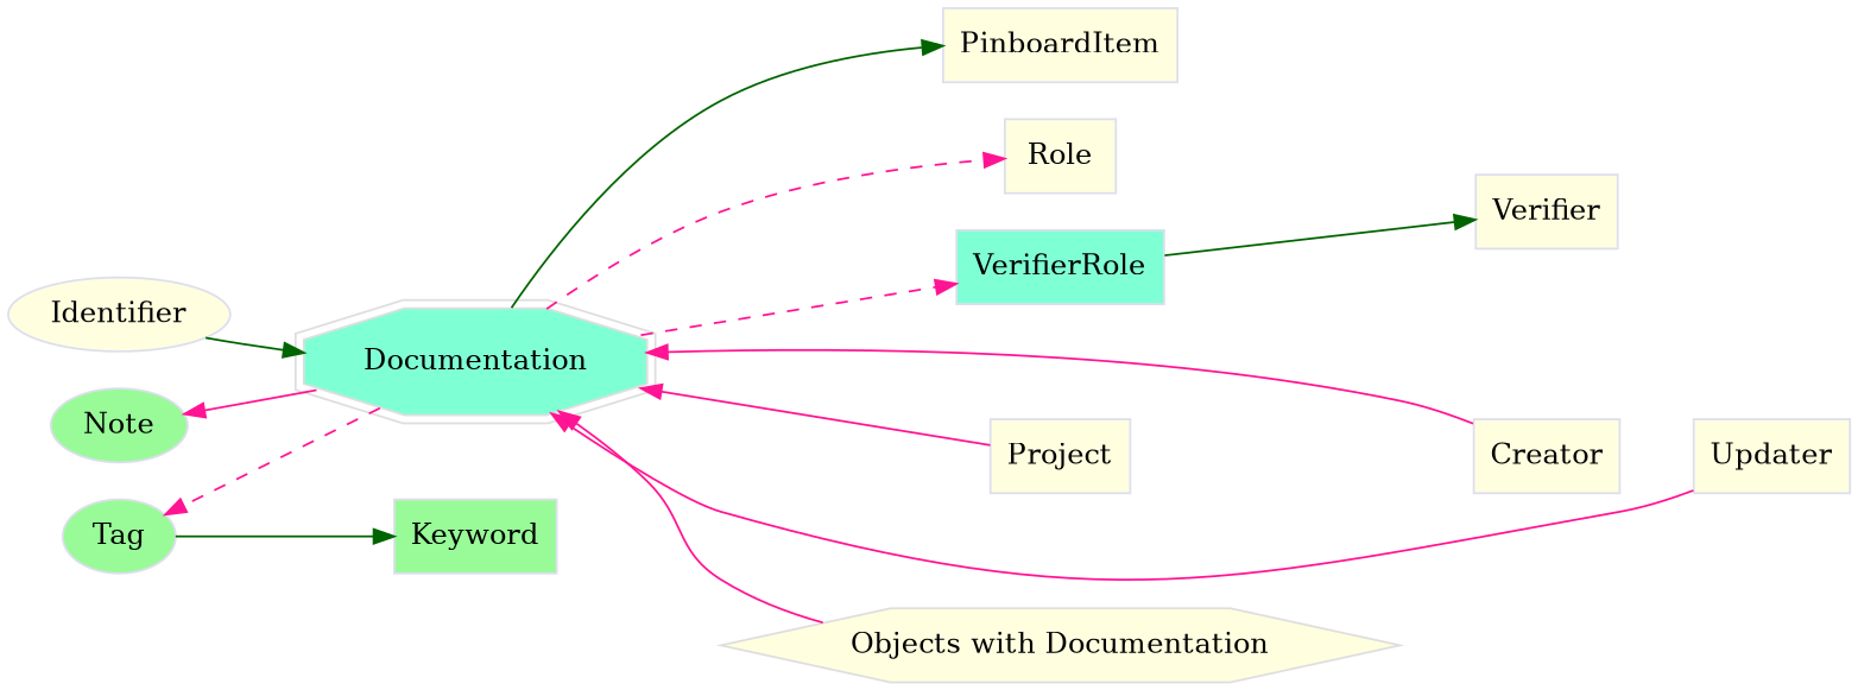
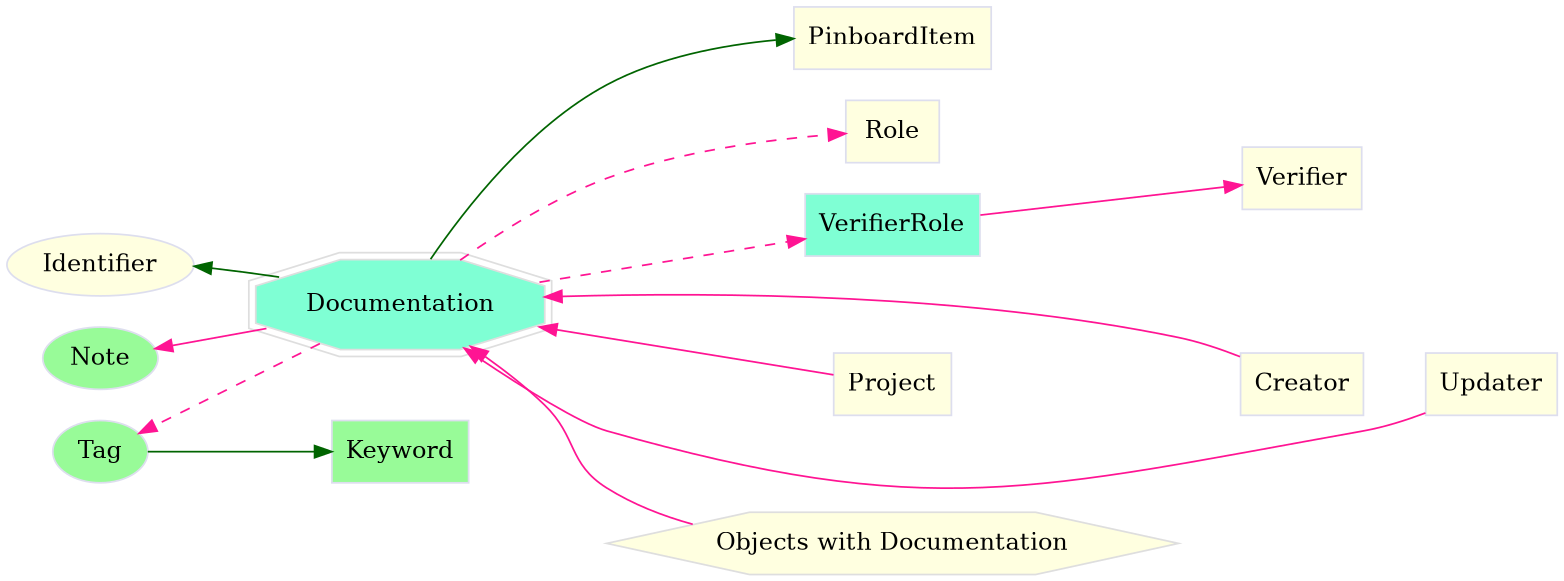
  digraph {
    rankdir=LR
    node [color="#dddeee" fillcolor=lightyellow group=supporting shape=box style=filled]
    edge [color=deeppink style=solid]
    n1 [group=annotator height=0.5 label=Identifier shape=oval width=1.1916]
    n2 [fillcolor=palegreen group=annotator height=0.5 label=Tag shape=oval width=0.75]
    n3 [fillcolor=palegreen group=annotator height=0.5 label=Note shape=oval width=0.77632]
    n4 [color="#dedede" fillcolor=aquamarine group=target height=0.61111 label=Documentation shape=doubleoctagon width=2.0848]
    n5 [fillcolor=palegreen height=0.5 label=Keyword width=0.93056]
    n6 [height=0.5 label=PinboardItem width=1.2639]
    n7 [height=0.5 label=Role width=0.75]
    n8 [fillcolor=aquamarine height=0.5 label=VerifierRole width=1.1528]
    n9 [height=0.5 label=Verifier width=0.79167]
    n10 [height=0.5 label=Creator width=0.79167]
    n11 [height=0.5 label=Project width=0.76389]
    n12 [height=0.5 label=Updater width=0.83333]
    n13 [color="#dedede" group=polymorphic height=0.5 label="Objects with Documentation" shape=hexagon width=3.6065]
    subgraph sub_1 {
      rank=min
      n1
      n2
      n3
    }
    subgraph sub_2 {
    }
    subgraph sub_3 {
      n4
      n5
      n6
      n7
      n8
      n9
      n10
      n11
      n12
    }
    n2 -> n5 [color=darkgreen]
-   n1 -> n4 [color=darkgreen]
+   n4 -> n1 [color=darkgreen]
    n4 -> n2 [style=dashed]
    n4 -> n3
    n4 -> n6 [color=darkgreen]
    n4 -> n7 [style=dashed]
    n4 -> n8 [style=dashed]
    n4 -> n10 [dir=back]
    n4 -> n11 [dir=back]
    n4 -> n12 [dir=back]
    n4 -> n13 [dir=back]
    n7 -> n9 [style=invis color=""]
-   n8 -> n9 [color=darkgreen]
+   n8 -> n9
    n10 -> n12 [style=invis color=""]
    n11 -> n10 [style=invis color=""]
  }
